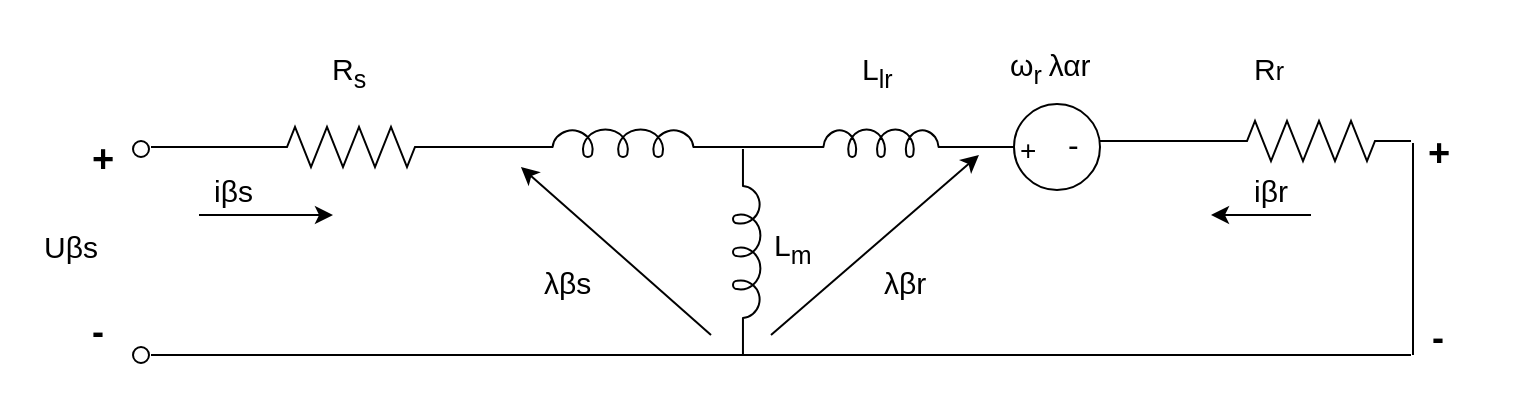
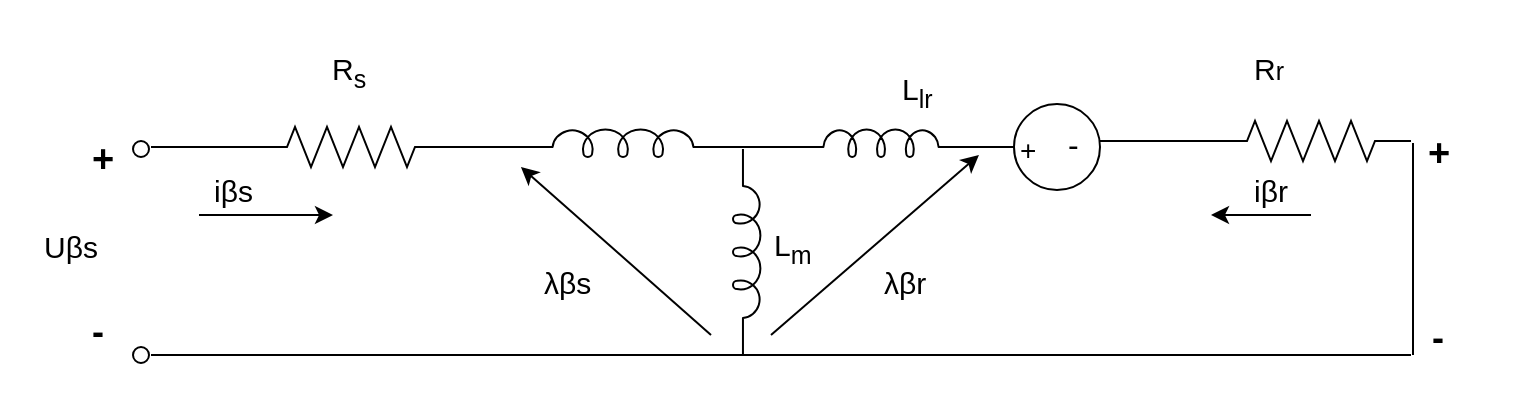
  <mxCell id="0" />
  <mxCell id="1" parent="0" />
  <mxCell id="2" value="" style="edgeStyle=orthogonalEdgeStyle;rounded=0;orthogonalLoop=1;jettySize=auto;html=1;startArrow=none;startFill=0;endArrow=none;endFill=0;" parent="1" source="3" edge="1"><mxGeometry relative="1" as="geometry"><mxPoint x="525" y="70" as="targetPoint" /></mxGeometry></mxCell>
  <mxCell id="3" value="" style="pointerEvents=1;verticalLabelPosition=bottom;shadow=0;dashed=0;align=center;fillColor=#ffffff;html=1;verticalAlign=top;strokeWidth=1;shape=mxgraph.electrical.resistors.resistor_2;" parent="1" vertex="1"><mxGeometry x="605" y="60" width="100" height="20" as="geometry" /></mxCell>
  <mxCell id="4" style="edgeStyle=none;rounded=0;orthogonalLoop=1;jettySize=auto;html=1;exitX=1;exitY=0.645;exitDx=0;exitDy=0;exitPerimeter=0;entryX=0;entryY=0.645;entryDx=0;entryDy=0;entryPerimeter=0;startArrow=none;startFill=0;endArrow=none;endFill=0;" parent="1" source="5" target="12" edge="1"><mxGeometry relative="1" as="geometry" /></mxCell>
  <mxCell id="5" value="" style="pointerEvents=1;verticalLabelPosition=bottom;shadow=0;dashed=0;align=center;fillColor=#ffffff;html=1;verticalAlign=top;strokeWidth=1;shape=mxgraph.electrical.inductors.inductor_5;" parent="1" vertex="1"><mxGeometry x="256" y="64" width="110" height="14" as="geometry" /></mxCell>
  <mxCell id="6" value="" style="pointerEvents=1;verticalLabelPosition=bottom;shadow=0;dashed=0;align=center;fillColor=#ffffff;html=1;verticalAlign=top;strokeWidth=1;shape=mxgraph.electrical.inductors.inductor_5;direction=south;" parent="1" vertex="1"><mxGeometry x="366" y="74" width="14" height="103" as="geometry" /></mxCell>
  <mxCell id="7" value="" style="ellipse;whiteSpace=wrap;html=1;aspect=fixed;" parent="1" vertex="1"><mxGeometry x="506.5" y="51.5" width="43" height="43" as="geometry" /></mxCell>
  <mxCell id="8" value="" style="edgeStyle=none;rounded=0;orthogonalLoop=1;jettySize=auto;html=1;startArrow=none;startFill=0;endArrow=none;endFill=0;entryX=0;entryY=0.645;entryDx=0;entryDy=0;entryPerimeter=0;" parent="1" source="10" target="5" edge="1"><mxGeometry relative="1" as="geometry"><mxPoint x="215" y="74" as="targetPoint" /></mxGeometry></mxCell>
  <mxCell id="9" value="" style="edgeStyle=none;rounded=0;orthogonalLoop=1;jettySize=auto;html=1;startArrow=none;startFill=0;endArrow=none;endFill=0;entryX=1.167;entryY=0.2;entryDx=0;entryDy=0;entryPerimeter=0;exitX=0;exitY=0.5;exitDx=0;exitDy=0;exitPerimeter=0;" parent="1" edge="1" source="10"><mxGeometry relative="1" as="geometry"><mxPoint x="125" y="72.5" as="sourcePoint" /><mxPoint x="75" y="73" as="targetPoint" /></mxGeometry></mxCell>
  <mxCell id="10" value="" style="pointerEvents=1;verticalLabelPosition=bottom;shadow=0;dashed=0;align=center;fillColor=#ffffff;html=1;verticalAlign=top;strokeWidth=1;shape=mxgraph.electrical.resistors.resistor_2;" parent="1" vertex="1"><mxGeometry x="125" y="63" width="100" height="20" as="geometry" /></mxCell>
  <mxCell id="11" style="edgeStyle=none;rounded=0;orthogonalLoop=1;jettySize=auto;html=1;exitX=1;exitY=0.645;exitDx=0;exitDy=0;exitPerimeter=0;entryX=0;entryY=0.5;entryDx=0;entryDy=0;startArrow=none;startFill=0;endArrow=none;endFill=0;" parent="1" source="12" target="7" edge="1"><mxGeometry relative="1" as="geometry" /></mxCell>
  <mxCell id="12" value="" style="pointerEvents=1;verticalLabelPosition=bottom;shadow=0;dashed=0;align=center;fillColor=#ffffff;html=1;verticalAlign=top;strokeWidth=1;shape=mxgraph.electrical.inductors.inductor_5;" parent="1" vertex="1"><mxGeometry x="395" y="64" width="90" height="14" as="geometry" /></mxCell>
  <mxCell id="13" value="" style="line;strokeWidth=1;html=1;" parent="1" vertex="1"><mxGeometry x="75" y="172" width="630" height="10" as="geometry" /></mxCell>
  <mxCell id="14" value="" style="line;strokeWidth=1;html=1;direction=south;" parent="1" vertex="1"><mxGeometry x="701" y="71" width="10" height="106" as="geometry" /></mxCell>
  <mxCell id="15" value="&lt;font style=&quot;font-size: 19px&quot;&gt;&lt;b&gt;+&lt;/b&gt;&lt;/font&gt;" style="text;html=1;resizable=0;points=[];autosize=1;align=left;verticalAlign=top;spacingTop=-4;" parent="1" vertex="1"><mxGeometry x="712" y="63" width="30" height="20" as="geometry" /></mxCell>
  <mxCell id="16" value="&lt;font style=&quot;font-size: 18px&quot;&gt;&lt;b&gt;-&lt;/b&gt;&lt;/font&gt;" style="text;html=1;resizable=0;points=[];autosize=1;align=left;verticalAlign=top;spacingTop=-4;" parent="1" vertex="1"><mxGeometry x="714" y="156" width="20" height="20" as="geometry" /></mxCell>
  <mxCell id="17" value="" style="ellipse;whiteSpace=wrap;html=1;aspect=fixed;strokeWidth=1;spacing=2;" parent="1" vertex="1"><mxGeometry x="63" y="67" as="geometry" /></mxCell>
  <mxCell id="18" value="" style="ellipse;whiteSpace=wrap;html=1;aspect=fixed;strokeWidth=1;strokeColor=#000000;" parent="1" vertex="1"><mxGeometry x="66" y="70" width="8" height="8" as="geometry" /></mxCell>
  <mxCell id="19" value="" style="ellipse;whiteSpace=wrap;html=1;aspect=fixed;strokeWidth=1;strokeColor=#000000;" parent="1" vertex="1"><mxGeometry x="66" y="173" width="8" height="8" as="geometry" /></mxCell>
  <mxCell id="20" value="&lt;font style=&quot;font-size: 19px&quot;&gt;&lt;b&gt;+&lt;/b&gt;&lt;/font&gt;" style="text;html=1;resizable=0;points=[];autosize=1;align=left;verticalAlign=top;spacingTop=-4;" parent="1" vertex="1"><mxGeometry x="44" y="66" width="30" height="20" as="geometry" /></mxCell>
  <mxCell id="21" value="&lt;font style=&quot;font-size: 18px&quot;&gt;&lt;b&gt;-&lt;/b&gt;&lt;/font&gt;" style="text;html=1;resizable=0;points=[];autosize=1;align=left;verticalAlign=top;spacingTop=-4;" parent="1" vertex="1"><mxGeometry x="44" y="153" width="20" height="20" as="geometry" /></mxCell>
  <mxCell id="22" value="&lt;font style=&quot;font-size: 14px&quot;&gt;+&lt;/font&gt;" style="text;html=1;resizable=0;points=[];autosize=1;align=left;verticalAlign=top;spacingTop=-4;" parent="1" vertex="1"><mxGeometry x="508" y="64" width="20" height="20" as="geometry" /></mxCell>
  <mxCell id="23" value="&lt;font style=&quot;font-size: 16px&quot;&gt;-&lt;/font&gt;" style="text;html=1;resizable=0;points=[];autosize=1;align=left;verticalAlign=top;spacingTop=-4;" parent="1" vertex="1"><mxGeometry x="531.5" y="60" width="20" height="20" as="geometry" /></mxCell>
  <mxCell id="24" value="" style="endArrow=classic;html=1;entryX=0.036;entryY=1.357;entryDx=0;entryDy=0;entryPerimeter=0;" parent="1" target="5" edge="1"><mxGeometry width="50" height="50" relative="1" as="geometry"><mxPoint x="355" y="167" as="sourcePoint" /><mxPoint x="271" y="79" as="targetPoint" /><Array as="points" /></mxGeometry></mxCell>
  <mxCell id="25" value="" style="endArrow=classic;html=1;" parent="1" edge="1"><mxGeometry width="50" height="50" relative="1" as="geometry"><mxPoint x="385" y="167" as="sourcePoint" /><mxPoint x="489" y="77" as="targetPoint" /><Array as="points" /></mxGeometry></mxCell>
  <mxCell id="26" value="" style="endArrow=classic;html=1;exitX=0.28;exitY=1.8;exitDx=0;exitDy=0;exitPerimeter=0;" parent="1" edge="1"><mxGeometry width="50" height="50" relative="1" as="geometry"><mxPoint x="99" y="107" as="sourcePoint" /><mxPoint x="166" y="107" as="targetPoint" /></mxGeometry></mxCell>
  <mxCell id="27" value="&lt;font style=&quot;font-size: 15px&quot;&gt;&lt;span&gt;U&lt;/span&gt;βs&lt;/font&gt;&lt;span&gt;&lt;br&gt;&lt;/span&gt;" style="text;html=1;resizable=0;points=[];autosize=1;align=left;verticalAlign=top;spacingTop=-4;" parent="1" vertex="1"><mxGeometry x="20" y="111.5" width="40" height="20" as="geometry" /></mxCell>
  <mxCell id="28" value="" style="endArrow=classic;html=1;" parent="1" edge="1"><mxGeometry width="50" height="50" relative="1" as="geometry"><mxPoint x="655" y="107" as="sourcePoint" /><mxPoint x="605" y="107" as="targetPoint" /></mxGeometry></mxCell>
  <mxCell id="29" value="&lt;font style=&quot;font-size: 15px&quot;&gt;iβs&lt;/font&gt;&lt;span&gt;&lt;br&gt;&lt;/span&gt;" style="text;html=1;resizable=0;points=[];autosize=1;align=left;verticalAlign=top;spacingTop=-4;" parent="1" vertex="1"><mxGeometry x="105" y="83.5" width="30" height="20" as="geometry" /></mxCell>
  <mxCell id="30" value="&lt;font style=&quot;font-size: 15px&quot;&gt;iβr&lt;/font&gt;&lt;span&gt;&lt;br&gt;&lt;/span&gt;" style="text;html=1;resizable=0;points=[];autosize=1;align=left;verticalAlign=top;spacingTop=-4;" parent="1" vertex="1"><mxGeometry x="625" y="83.5" width="30" height="20" as="geometry" /></mxCell>
- <mxCell id="31" value="&lt;font style=&quot;font-size: 15px&quot;&gt;ω&lt;sub&gt;r&amp;nbsp;&lt;/sub&gt;λαr&lt;/font&gt;&lt;span&gt;&lt;br&gt;&lt;/span&gt;" style="text;html=1;resizable=0;points=[];autosize=1;align=left;verticalAlign=top;spacingTop=-4;" parent="1" vertex="1"><mxGeometry x="503" y="20.5" width="60" height="20" as="geometry" /></mxCell>
- <mxCell id="32" value="&lt;font style=&quot;font-size: 15px&quot;&gt;L&lt;sub&gt;lr&lt;/sub&gt;&lt;/font&gt;" style="text;html=1;resizable=0;points=[];autosize=1;align=left;verticalAlign=top;spacingTop=-4;" parent="1" vertex="1"><mxGeometry x="429" y="22.5" width="30" height="20" as="geometry" /></mxCell>
+ <mxCell id="32" value="&lt;font style=&quot;font-size: 15px&quot;&gt;L&lt;sub&gt;lr&lt;/sub&gt;&lt;/font&gt;" style="text;html=1;resizable=0;points=[];autosize=1;align=left;verticalAlign=top;spacingTop=-4;" parent="1" vertex="1"><mxGeometry x="449" y="32.5" width="30" height="20" as="geometry" /></mxCell>
  <mxCell id="33" value="&lt;font style=&quot;font-size: 15px&quot;&gt;&lt;font style=&quot;font-size: 15px&quot;&gt;L&lt;/font&gt;&lt;font style=&quot;font-size: 15px&quot;&gt;&lt;sub&gt;m&lt;/sub&gt;&lt;/font&gt;&lt;/font&gt;" style="text;html=1;resizable=0;points=[];autosize=1;align=left;verticalAlign=top;spacingTop=-4;" parent="1" vertex="1"><mxGeometry x="385" y="111" width="30" height="20" as="geometry" /></mxCell>
  <mxCell id="34" value="&lt;font style=&quot;font-size: 15px&quot;&gt;R&lt;sub&gt;s&lt;/sub&gt;&lt;/font&gt;" style="text;html=1;resizable=0;points=[];autosize=1;align=left;verticalAlign=top;spacingTop=-4;" parent="1" vertex="1"><mxGeometry x="164" y="23" width="30" height="20" as="geometry" /></mxCell>
  <mxCell id="35" value="&lt;font style=&quot;font-size: 15px&quot;&gt;R&lt;/font&gt;&lt;font style=&quot;font-size: 12.5px&quot;&gt;r&lt;/font&gt;" style="text;html=1;resizable=0;points=[];autosize=1;align=left;verticalAlign=top;spacingTop=-4;" parent="1" vertex="1"><mxGeometry x="625" y="22.5" width="30" height="20" as="geometry" /></mxCell>
  <mxCell id="36" value="&lt;font style=&quot;font-size: 15px&quot;&gt;λβ&lt;span&gt;s&lt;/span&gt;&lt;/font&gt;" style="text;html=1;resizable=0;points=[];autosize=1;align=left;verticalAlign=top;spacingTop=-4;" parent="1" vertex="1"><mxGeometry x="270" y="130" width="40" height="20" as="geometry" /></mxCell>
  <mxCell id="37" value="&lt;font style=&quot;font-size: 15px&quot;&gt;λβr&lt;/font&gt;" style="text;html=1;resizable=0;points=[];autosize=1;align=left;verticalAlign=top;spacingTop=-4;" parent="1" vertex="1"><mxGeometry x="440" y="129.5" width="40" height="20" as="geometry" /></mxCell>
